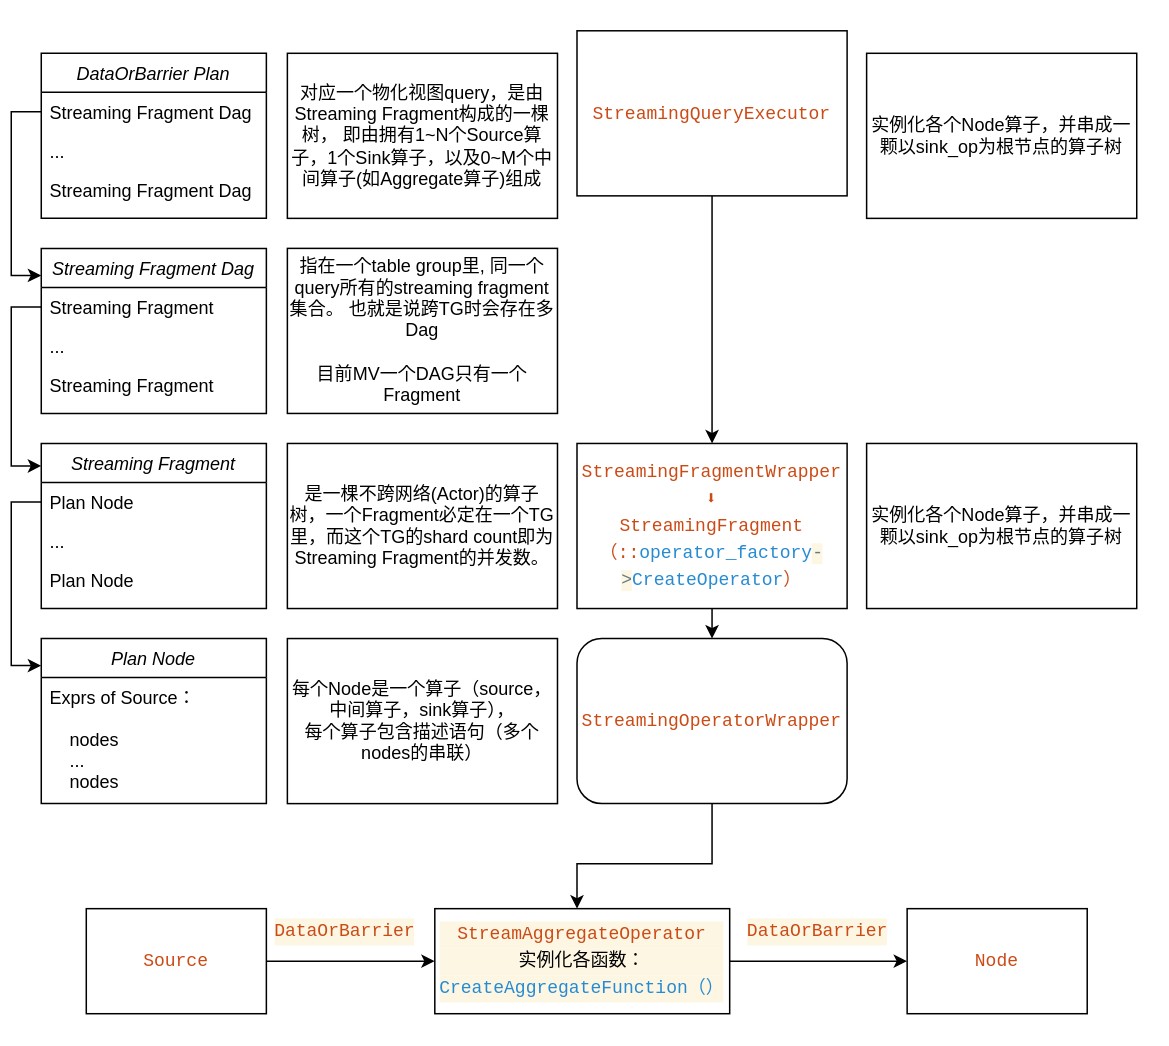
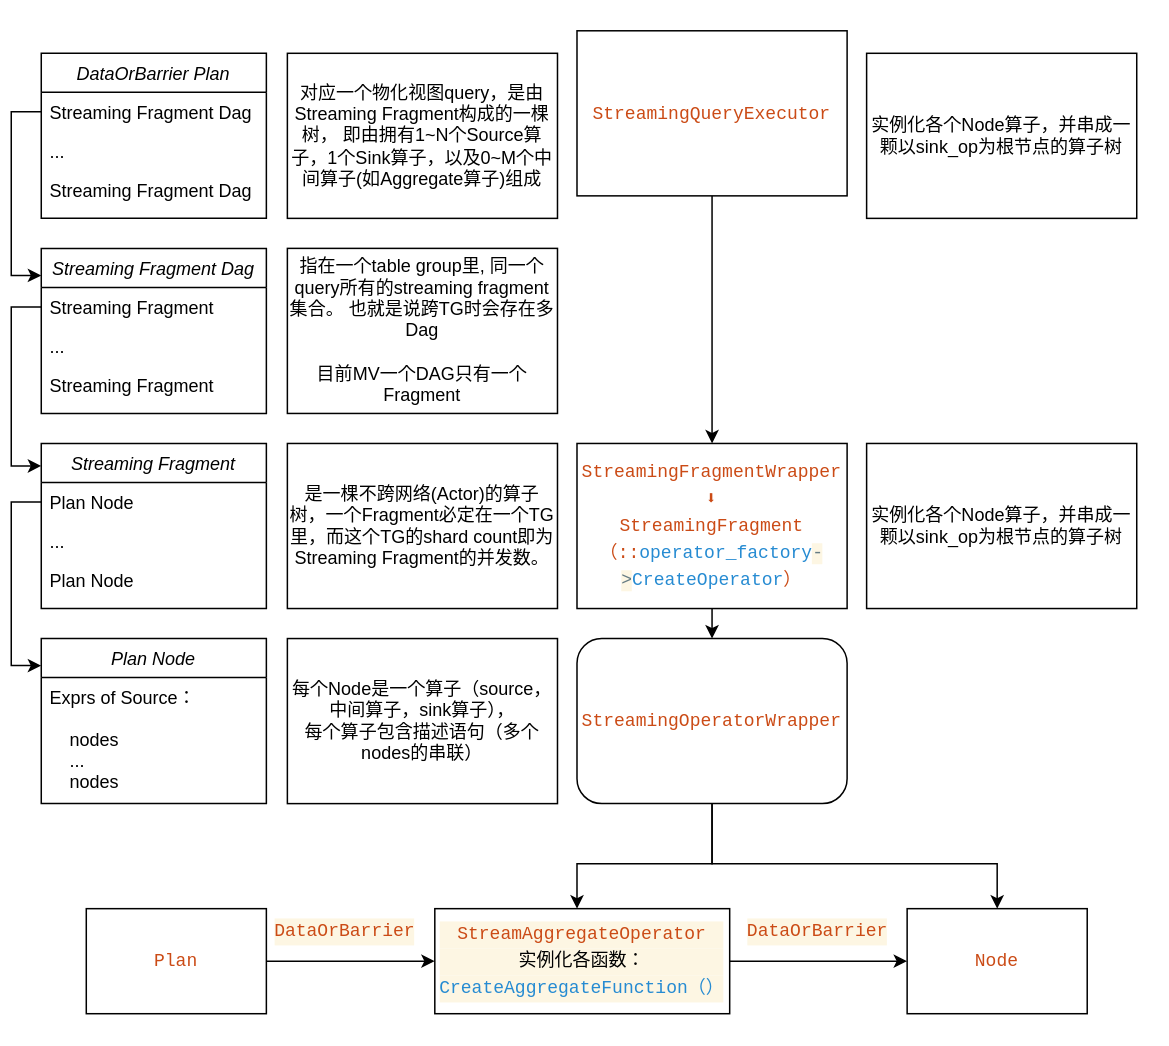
  <mxCell id="0" />
  <mxCell id="1" parent="0" />
  <mxCell id="2" value="DataOrBarrier Plan" style="swimlane;fontStyle=2;align=center;verticalAlign=top;childLayout=stackLayout;horizontal=1;startSize=26;horizontalStack=0;resizeParent=1;resizeLast=0;collapsible=1;marginBottom=0;rounded=0;shadow=0;strokeWidth=1;" parent="1" vertex="1"><mxGeometry x="20" y="35" width="150" height="110" as="geometry"><mxRectangle x="230" y="140" width="160" height="26" as="alternateBounds" /></mxGeometry></mxCell>
  <mxCell id="3" value="Streaming Fragment Dag  " style="text;align=left;verticalAlign=top;spacingLeft=4;spacingRight=4;overflow=hidden;rotatable=0;points=[[0,0.5],[1,0.5]];portConstraint=eastwest;" parent="2" vertex="1"><mxGeometry y="26" width="150" height="26" as="geometry" /></mxCell>
  <mxCell id="4" value="..." style="text;align=left;verticalAlign=top;spacingLeft=4;spacingRight=4;overflow=hidden;rotatable=0;points=[[0,0.5],[1,0.5]];portConstraint=eastwest;rounded=0;shadow=0;html=0;" parent="2" vertex="1"><mxGeometry y="52" width="150" height="26" as="geometry" /></mxCell>
  <mxCell id="5" value="Streaming Fragment Dag " style="text;align=left;verticalAlign=top;spacingLeft=4;spacingRight=4;overflow=hidden;rotatable=0;points=[[0,0.5],[1,0.5]];portConstraint=eastwest;rounded=0;shadow=0;html=0;" vertex="1" parent="2"><mxGeometry y="78" width="150" height="26" as="geometry" /></mxCell>
  <mxCell id="6" style="edgeStyle=orthogonalEdgeStyle;rounded=0;orthogonalLoop=1;jettySize=auto;html=1;exitX=1;exitY=0.5;exitDx=0;exitDy=0;fontFamily=Helvetica;fontSize=12;fontColor=default;startSize=26;" edge="1" parent="2" source="3" target="3"><mxGeometry relative="1" as="geometry" /></mxCell>
  <mxCell id="7" value="Streaming Fragment Dag" style="swimlane;fontStyle=2;align=center;verticalAlign=top;childLayout=stackLayout;horizontal=1;startSize=26;horizontalStack=0;resizeParent=1;resizeLast=0;collapsible=1;marginBottom=0;rounded=0;shadow=0;strokeWidth=1;" vertex="1" parent="1"><mxGeometry x="20" y="165" width="150" height="110" as="geometry"><mxRectangle x="230" y="140" width="160" height="26" as="alternateBounds" /></mxGeometry></mxCell>
  <mxCell id="8" value="Streaming Fragment" style="text;align=left;verticalAlign=top;spacingLeft=4;spacingRight=4;overflow=hidden;rotatable=0;points=[[0,0.5],[1,0.5]];portConstraint=eastwest;" vertex="1" parent="7"><mxGeometry y="26" width="150" height="26" as="geometry" /></mxCell>
  <mxCell id="9" value="..." style="text;align=left;verticalAlign=top;spacingLeft=4;spacingRight=4;overflow=hidden;rotatable=0;points=[[0,0.5],[1,0.5]];portConstraint=eastwest;rounded=0;shadow=0;html=0;" vertex="1" parent="7"><mxGeometry y="52" width="150" height="26" as="geometry" /></mxCell>
  <mxCell id="10" value="Streaming Fragment " style="text;align=left;verticalAlign=top;spacingLeft=4;spacingRight=4;overflow=hidden;rotatable=0;points=[[0,0.5],[1,0.5]];portConstraint=eastwest;rounded=0;shadow=0;html=0;" vertex="1" parent="7"><mxGeometry y="78" width="150" height="26" as="geometry" /></mxCell>
  <mxCell id="11" style="edgeStyle=orthogonalEdgeStyle;rounded=0;orthogonalLoop=1;jettySize=auto;html=1;exitX=0;exitY=0.5;exitDx=0;exitDy=0;entryX=0;entryY=0.164;entryDx=0;entryDy=0;entryPerimeter=0;fontFamily=Helvetica;fontSize=12;fontColor=default;startSize=26;" edge="1" parent="1" source="3" target="7"><mxGeometry relative="1" as="geometry" /></mxCell>
  <mxCell id="12" value="Streaming Fragment" style="swimlane;fontStyle=2;align=center;verticalAlign=top;childLayout=stackLayout;horizontal=1;startSize=26;horizontalStack=0;resizeParent=1;resizeLast=0;collapsible=1;marginBottom=0;rounded=0;shadow=0;strokeWidth=1;" vertex="1" parent="1"><mxGeometry x="20" y="295" width="150" height="110" as="geometry"><mxRectangle x="230" y="140" width="160" height="26" as="alternateBounds" /></mxGeometry></mxCell>
  <mxCell id="13" value="Plan Node" style="text;align=left;verticalAlign=top;spacingLeft=4;spacingRight=4;overflow=hidden;rotatable=0;points=[[0,0.5],[1,0.5]];portConstraint=eastwest;" vertex="1" parent="12"><mxGeometry y="26" width="150" height="26" as="geometry" /></mxCell>
  <mxCell id="14" value="..." style="text;align=left;verticalAlign=top;spacingLeft=4;spacingRight=4;overflow=hidden;rotatable=0;points=[[0,0.5],[1,0.5]];portConstraint=eastwest;rounded=0;shadow=0;html=0;" vertex="1" parent="12"><mxGeometry y="52" width="150" height="26" as="geometry" /></mxCell>
  <mxCell id="15" value="Plan Node" style="text;align=left;verticalAlign=top;spacingLeft=4;spacingRight=4;overflow=hidden;rotatable=0;points=[[0,0.5],[1,0.5]];portConstraint=eastwest;rounded=0;shadow=0;html=0;" vertex="1" parent="12"><mxGeometry y="78" width="150" height="26" as="geometry" /></mxCell>
  <mxCell id="16" style="edgeStyle=orthogonalEdgeStyle;rounded=0;orthogonalLoop=1;jettySize=auto;html=1;exitX=1;exitY=0.5;exitDx=0;exitDy=0;fontFamily=Helvetica;fontSize=12;fontColor=default;startSize=26;" edge="1" parent="12" source="13" target="13"><mxGeometry relative="1" as="geometry" /></mxCell>
  <mxCell id="17" value="Plan Node" style="swimlane;fontStyle=2;align=center;verticalAlign=top;childLayout=stackLayout;horizontal=1;startSize=26;horizontalStack=0;resizeParent=1;resizeLast=0;collapsible=1;marginBottom=0;rounded=0;shadow=0;strokeWidth=1;" vertex="1" parent="1"><mxGeometry x="20" y="425" width="150" height="110" as="geometry"><mxRectangle x="230" y="140" width="160" height="26" as="alternateBounds" /></mxGeometry></mxCell>
  <mxCell id="18" value="Exprs of Source：&#10;&#10;    nodes&#10;    ...&#10;    nodes&#10;" style="text;align=left;verticalAlign=top;spacingLeft=4;spacingRight=4;overflow=hidden;rotatable=0;points=[[0,0.5],[1,0.5]];portConstraint=eastwest;rounded=0;shadow=0;html=0;" vertex="1" parent="17"><mxGeometry y="26" width="150" height="84" as="geometry" /></mxCell>
  <mxCell id="19" style="edgeStyle=orthogonalEdgeStyle;rounded=0;orthogonalLoop=1;jettySize=auto;html=1;exitX=0;exitY=0.5;exitDx=0;exitDy=0;entryX=0;entryY=0.164;entryDx=0;entryDy=0;entryPerimeter=0;fontFamily=Helvetica;fontSize=12;fontColor=default;startSize=26;" edge="1" parent="1" source="13" target="17"><mxGeometry relative="1" as="geometry" /></mxCell>
  <mxCell id="20" style="edgeStyle=orthogonalEdgeStyle;rounded=0;orthogonalLoop=1;jettySize=auto;html=1;exitX=0;exitY=0.5;exitDx=0;exitDy=0;entryX=0;entryY=0.136;entryDx=0;entryDy=0;entryPerimeter=0;fontFamily=Helvetica;fontSize=12;fontColor=default;startSize=26;" edge="1" parent="1" source="8" target="12"><mxGeometry relative="1" as="geometry" /></mxCell>
  <mxCell id="21" value="对应一个物化视图query，&lt;span style=&quot;background-color: initial;&quot;&gt;是由Streaming Fragment构成的一棵树， 即由拥有1~N个Source算子，1个Sink算子，以及0~M个中间算子(如Aggregate算子)组成&lt;/span&gt;" style="rounded=0;whiteSpace=wrap;html=1;shadow=0;fontFamily=Helvetica;fontSize=12;fontColor=default;startSize=26;strokeColor=default;strokeWidth=1;fillColor=default;" vertex="1" parent="1"><mxGeometry x="184" y="35" width="180" height="110" as="geometry" /></mxCell>
  <mxCell id="22" style="edgeStyle=orthogonalEdgeStyle;rounded=0;orthogonalLoop=1;jettySize=auto;html=1;exitX=0.5;exitY=1;exitDx=0;exitDy=0;fontFamily=Helvetica;fontSize=12;fontColor=default;startSize=26;" edge="1" parent="1" source="23" target="26"><mxGeometry relative="1" as="geometry" /></mxCell>
  <mxCell id="23" value="&lt;div style=&quot;color: rgb(101, 123, 131); font-family: Menlo, Monaco, &amp;quot;Courier New&amp;quot;, monospace; line-height: 18px;&quot;&gt;&lt;span style=&quot;color: rgb(203, 75, 22);&quot;&gt;StreamingQueryExecutor&lt;/span&gt;&lt;/div&gt;" style="rounded=0;whiteSpace=wrap;html=1;shadow=0;fontFamily=Helvetica;fontSize=12;fontColor=default;startSize=26;strokeColor=default;strokeWidth=1;fillColor=default;" vertex="1" parent="1"><mxGeometry x="377" y="20" width="180" height="110" as="geometry" /></mxCell>
  <mxCell id="24" value="&lt;div class=&quot;lake-content&quot;&gt;&lt;span class=&quot;ne-text&quot;&gt;是一棵不跨网络(Actor)的算子树，一个Fragment必定在一个TG里，而这个TG的shard count即为Streaming Fragment的并发数。&lt;/span&gt;&lt;/div&gt;" style="rounded=0;whiteSpace=wrap;html=1;shadow=0;fontFamily=Helvetica;fontSize=12;fontColor=default;startSize=26;strokeColor=default;strokeWidth=1;fillColor=default;" vertex="1" parent="1"><mxGeometry x="184" y="295" width="180" height="110" as="geometry" /></mxCell>
  <mxCell id="25" style="edgeStyle=orthogonalEdgeStyle;rounded=0;orthogonalLoop=1;jettySize=auto;html=1;exitX=0.5;exitY=1;exitDx=0;exitDy=0;entryX=0.5;entryY=0;entryDx=0;entryDy=0;fontFamily=Helvetica;fontSize=12;fontColor=default;startSize=26;" edge="1" parent="1" source="26" target="28"><mxGeometry relative="1" as="geometry" /></mxCell>
  <mxCell id="26" value="&lt;div style=&quot;font-family: Menlo, Monaco, &amp;quot;Courier New&amp;quot;, monospace; font-weight: normal; font-size: 12px; line-height: 18px;&quot;&gt;&lt;div style=&quot;color: rgb(101, 123, 131);&quot;&gt;&lt;span style=&quot;color: rgb(203, 75, 22); background-color: rgb(255, 255, 255);&quot;&gt;StreamingFragmentWrapper&lt;/span&gt;&lt;/div&gt;&lt;div style=&quot;&quot;&gt;&lt;div style=&quot;line-height: 18px;&quot;&gt;&lt;font color=&quot;#cb4b16&quot;&gt;&lt;span style=&quot;background-color: rgb(255, 255, 255);&quot;&gt;⬇️&lt;/span&gt;&lt;/font&gt;&lt;/div&gt;&lt;div style=&quot;color: rgb(101, 123, 131); line-height: 18px;&quot;&gt;&lt;span style=&quot;color: rgb(203, 75, 22); background-color: rgb(255, 255, 255);&quot;&gt;StreamingFragment&lt;/span&gt;&lt;/div&gt;&lt;div style=&quot;color: rgb(101, 123, 131); line-height: 18px;&quot;&gt;&lt;span style=&quot;color: rgb(203, 75, 22); background-color: rgb(255, 255, 255);&quot;&gt;（::&lt;/span&gt;&lt;span style=&quot;color: rgb(38, 139, 210);&quot;&gt;operator_factory&lt;/span&gt;&lt;span style=&quot;background-color: rgb(253, 246, 227);&quot;&gt;-&amp;gt;&lt;/span&gt;&lt;span style=&quot;color: rgb(38, 139, 210);&quot;&gt;CreateOperator&lt;/span&gt;&lt;span style=&quot;background-color: rgb(255, 255, 255); color: rgb(203, 75, 22);&quot;&gt;）&lt;/span&gt;&lt;/div&gt;&lt;/div&gt;&lt;/div&gt;" style="rounded=0;whiteSpace=wrap;html=1;shadow=0;fontFamily=Helvetica;fontSize=12;fontColor=default;startSize=26;strokeColor=default;strokeWidth=1;fillColor=default;" vertex="1" parent="1"><mxGeometry x="377" y="295" width="180" height="110" as="geometry" /></mxCell>
  <mxCell id="27" style="edgeStyle=orthogonalEdgeStyle;rounded=0;orthogonalLoop=1;jettySize=auto;html=1;fontFamily=Helvetica;fontSize=12;fontColor=default;startSize=26;" edge="1" parent="1" source="28"><mxGeometry relative="1" as="geometry"><mxPoint x="377" y="605" as="targetPoint" /><Array as="points"><mxPoint x="467" y="575" /><mxPoint x="377" y="575" /></Array></mxGeometry></mxCell>
  <mxCell id="28" value="&lt;div style=&quot;color: rgb(101, 123, 131); font-family: Menlo, Monaco, &amp;quot;Courier New&amp;quot;, monospace; font-weight: normal; font-size: 12px; line-height: 18px;&quot;&gt;&lt;div style=&quot;&quot;&gt;&lt;span style=&quot;background-color: initial; color: rgb(203, 75, 22);&quot;&gt;StreamingOperato&lt;/span&gt;&lt;span style=&quot;background-color: initial; color: rgb(203, 75, 22);&quot;&gt;rWrapper&lt;/span&gt;&lt;/div&gt;&lt;/div&gt;" style="whiteSpace=wrap;html=1;shadow=0;fontFamily=Helvetica;fontSize=12;fontColor=default;startSize=26;strokeColor=default;strokeWidth=1;fillColor=default;rounded=1;" vertex="1" parent="1"><mxGeometry x="377" y="425" width="180" height="110" as="geometry" /></mxCell>
  <mxCell id="29" value="&lt;div class=&quot;lake-content&quot;&gt;实例化各个Node算子，并串成一颗以sink_op为根节点的算子树&lt;/div&gt;" style="rounded=0;whiteSpace=wrap;html=1;shadow=0;fontFamily=Helvetica;fontSize=12;fontColor=default;startSize=26;strokeColor=default;strokeWidth=1;fillColor=default;" vertex="1" parent="1"><mxGeometry x="570" y="295" width="180" height="110" as="geometry" /></mxCell>
  <mxCell id="30" value="&lt;div class=&quot;lake-content&quot;&gt;&lt;span class=&quot;ne-text&quot;&gt;指在一个table group里, 同一个query所有的streaming fragment集合。 也就是说跨TG时会存在多Dag&lt;/span&gt;&lt;/div&gt;&lt;div class=&quot;lake-content&quot;&gt;&lt;span class=&quot;ne-text&quot;&gt;&lt;br&gt;&lt;/span&gt;&lt;/div&gt;&lt;div class=&quot;lake-content&quot;&gt;目前MV一个DAG只有一个Fragment&lt;/div&gt;" style="rounded=0;whiteSpace=wrap;html=1;shadow=0;fontFamily=Helvetica;fontSize=12;fontColor=default;startSize=26;strokeColor=default;strokeWidth=1;fillColor=default;" vertex="1" parent="1"><mxGeometry x="184" y="165" width="180" height="110" as="geometry" /></mxCell>
  <mxCell id="31" value="&lt;div class=&quot;lake-content&quot;&gt;实例化各个Node算子，并串成一颗以sink_op为根节点的算子树&lt;/div&gt;" style="rounded=0;whiteSpace=wrap;html=1;shadow=0;fontFamily=Helvetica;fontSize=12;fontColor=default;startSize=26;strokeColor=default;strokeWidth=1;fillColor=default;" vertex="1" parent="1"><mxGeometry x="570" y="35" width="180" height="110" as="geometry" /></mxCell>
  <mxCell id="32" value="每个Node是一个算子（source，中间算子，sink算子），&lt;br&gt;每个算子包含描述语句（多个nodes的串联）" style="rounded=0;whiteSpace=wrap;html=1;shadow=0;fontFamily=Helvetica;fontSize=12;fontColor=default;startSize=26;strokeColor=default;strokeWidth=1;fillColor=default;" vertex="1" parent="1"><mxGeometry x="184" y="425" width="180" height="110" as="geometry" /></mxCell>
+ <mxCell id="33" style="edgeStyle=orthogonalEdgeStyle;rounded=0;orthogonalLoop=1;jettySize=auto;html=1;fontFamily=Helvetica;fontSize=12;fontColor=default;startSize=26;entryX=0.5;entryY=0;entryDx=0;entryDy=0;" edge="1" parent="1" source="28" target="34"><mxGeometry relative="1" as="geometry"><Array as="points"><mxPoint x="467" y="575" /><mxPoint x="657" y="575" /></Array></mxGeometry></mxCell>
  <mxCell id="34" value="&lt;div style=&quot;color: rgb(101, 123, 131); font-family: Menlo, Monaco, &amp;quot;Courier New&amp;quot;, monospace; font-weight: normal; font-size: 12px; line-height: 18px;&quot;&gt;&lt;div style=&quot;&quot;&gt;&lt;span style=&quot;background-color: initial; color: rgb(203, 75, 22);&quot;&gt;Node&lt;/span&gt;&lt;/div&gt;&lt;/div&gt;" style="rounded=0;whiteSpace=wrap;html=1;shadow=0;fontFamily=Helvetica;fontSize=12;fontColor=default;startSize=26;strokeColor=default;strokeWidth=1;fillColor=default;" vertex="1" parent="1"><mxGeometry x="597" y="605" width="120" height="70" as="geometry" /></mxCell>
  <mxCell id="35" style="edgeStyle=orthogonalEdgeStyle;rounded=0;orthogonalLoop=1;jettySize=auto;html=1;exitX=1;exitY=0.5;exitDx=0;exitDy=0;entryX=0;entryY=0.5;entryDx=0;entryDy=0;fontFamily=Helvetica;fontSize=12;fontColor=#000000;startSize=26;" edge="1" parent="1" source="36" target="39"><mxGeometry relative="1" as="geometry" /></mxCell>
- <mxCell id="36" value="&lt;div style=&quot;font-family: Menlo, Monaco, &amp;quot;Courier New&amp;quot;, monospace; font-weight: normal; font-size: 12px; line-height: 18px;&quot;&gt;&lt;div style=&quot;&quot;&gt;&lt;font color=&quot;#cb4b16&quot;&gt;Source&lt;/font&gt;&lt;/div&gt;&lt;/div&gt;" style="rounded=0;whiteSpace=wrap;html=1;shadow=0;fontFamily=Helvetica;fontSize=12;fontColor=default;startSize=26;strokeColor=default;strokeWidth=1;fillColor=default;" vertex="1" parent="1"><mxGeometry x="50" y="605" width="120" height="70" as="geometry" /></mxCell>
+ <mxCell id="36" value="&lt;div style=&quot;font-family: Menlo, Monaco, &amp;quot;Courier New&amp;quot;, monospace; font-weight: normal; font-size: 12px; line-height: 18px;&quot;&gt;&lt;div style=&quot;&quot;&gt;&lt;font color=&quot;#cb4b16&quot;&gt;Plan&lt;/font&gt;&lt;/div&gt;&lt;/div&gt;" style="rounded=0;whiteSpace=wrap;html=1;shadow=0;fontFamily=Helvetica;fontSize=12;fontColor=default;startSize=26;strokeColor=default;strokeWidth=1;fillColor=default;" vertex="1" parent="1"><mxGeometry x="50" y="605" width="120" height="70" as="geometry" /></mxCell>
  <mxCell id="37" style="edgeStyle=orthogonalEdgeStyle;rounded=0;orthogonalLoop=1;jettySize=auto;html=1;exitX=0.5;exitY=1;exitDx=0;exitDy=0;fontFamily=Helvetica;fontSize=12;fontColor=default;startSize=26;" edge="1" parent="1"><mxGeometry relative="1" as="geometry"><mxPoint x="381" y="675" as="sourcePoint" /><mxPoint x="381" y="675" as="targetPoint" /></mxGeometry></mxCell>
  <mxCell id="38" style="edgeStyle=orthogonalEdgeStyle;rounded=0;orthogonalLoop=1;jettySize=auto;html=1;exitX=1;exitY=0.5;exitDx=0;exitDy=0;entryX=0;entryY=0.5;entryDx=0;entryDy=0;fontFamily=Helvetica;fontSize=12;fontColor=#000000;startSize=26;" edge="1" parent="1" source="39" target="34"><mxGeometry relative="1" as="geometry" /></mxCell>
  <mxCell id="39" value="&lt;div style=&quot;font-family: Menlo, Monaco, &amp;quot;Courier New&amp;quot;, monospace; font-size: 12px; line-height: 18px;&quot;&gt;&lt;div style=&quot;font-weight: normal;&quot;&gt;&lt;div style=&quot;background-color: rgb(253, 246, 227); line-height: 18px;&quot;&gt;&lt;font color=&quot;#cb4b16&quot;&gt;StreamAggregateOperator&lt;/font&gt;&lt;/div&gt;&lt;div style=&quot;background-color: rgb(253, 246, 227); line-height: 18px;&quot;&gt;实例化各函数：&lt;/div&gt;&lt;/div&gt;&lt;div style=&quot;&quot;&gt;&lt;div style=&quot;background-color: rgb(253, 246, 227); line-height: 18px;&quot;&gt;&lt;span style=&quot;color: rgb(38, 139, 210);&quot;&gt;CreateAggregateFunction（）&lt;/span&gt;&lt;/div&gt;&lt;/div&gt;&lt;/div&gt;" style="rounded=0;whiteSpace=wrap;html=1;shadow=0;fontFamily=Helvetica;fontSize=12;fontColor=default;startSize=26;strokeColor=default;strokeWidth=1;fillColor=default;" vertex="1" parent="1"><mxGeometry x="282.25" y="605" width="196.5" height="70" as="geometry" /></mxCell>
  <mxCell id="40" value="&lt;div style=&quot;color: rgb(101, 123, 131); background-color: rgb(253, 246, 227); font-family: Menlo, Monaco, &amp;quot;Courier New&amp;quot;, monospace; line-height: 18px;&quot;&gt;&lt;span style=&quot;color: #cb4b16;&quot;&gt;DataOrBarrier&lt;/span&gt;&lt;/div&gt;" style="text;html=1;align=center;verticalAlign=middle;resizable=0;points=[];autosize=1;strokeColor=none;fillColor=none;fontSize=12;fontFamily=Helvetica;fontColor=#000000;" vertex="1" parent="1"><mxGeometry x="162.25" y="605" width="120" height="30" as="geometry" /></mxCell>
  <mxCell id="41" value="&lt;div style=&quot;color: rgb(101, 123, 131); background-color: rgb(253, 246, 227); font-family: Menlo, Monaco, &amp;quot;Courier New&amp;quot;, monospace; line-height: 18px;&quot;&gt;&lt;span style=&quot;color: #cb4b16;&quot;&gt;DataOrBarrier&lt;/span&gt;&lt;/div&gt;" style="text;html=1;align=center;verticalAlign=middle;resizable=0;points=[];autosize=1;strokeColor=none;fillColor=none;fontSize=12;fontFamily=Helvetica;fontColor=#000000;" vertex="1" parent="1"><mxGeometry x="477" y="605" width="120" height="30" as="geometry" /></mxCell>
